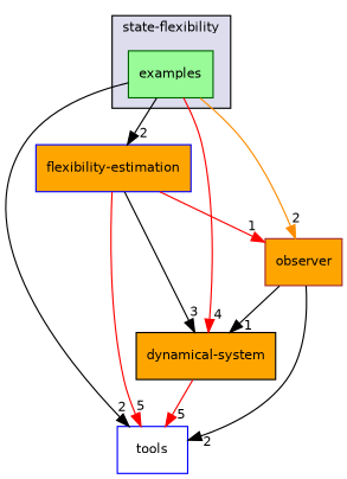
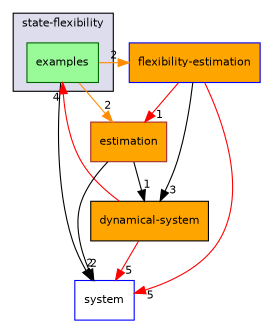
  digraph {
    compound=true
    node [color=blue fillcolor=orange fontname=Helvetica fontsize=10 shape=box style=filled]
    edge [color=black headlabel=2 labeldistance=1.5 labelfontname=Helvetica labelfontsize=10]
    n1 [color=darkgreen fillcolor=palegreen label=examples pencolor=black]
-   n2 [fillcolor=white label=tools]
+   n2 [fillcolor=white label=system]
    n3 [color=black label="dynamical-system"]
    n4 [label="flexibility-estimation"]
-   n5 [color=brown label=observer]
+   n5 [color=brown label=estimation]
    subgraph cluster_1 {
      bgcolor="#ddddee"
      fontname=Helvetica
      fontsize=10
      label="state-flexibility"
      pencolor=black
      n1
    }
    n1 -> n2
-   n1 -> n3 [color=red headlabel=4]
-   n1 -> n4
+   n3 -> n1 [color=red headlabel=4]
+   n1 -> n4 [color=darkorange]
    n1 -> n5 [color=darkorange]
    n3 -> n2 [color=red headlabel=5]
    n4 -> n2 [color=red headlabel=5]
    n4 -> n3 [headlabel=3]
    n4 -> n5 [color=red headlabel=1]
    n5 -> n2
    n5 -> n3 [headlabel=1]
  }
